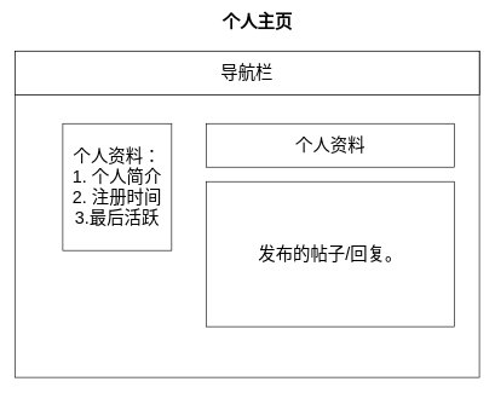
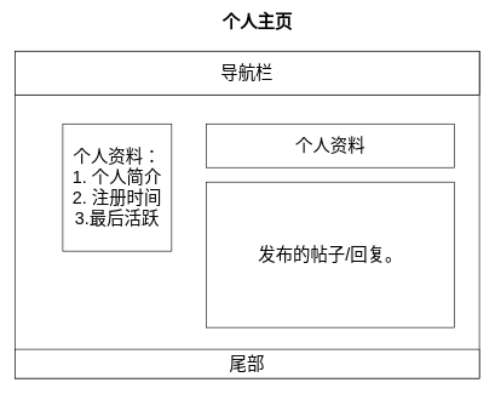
  <mxCell id="0" />
  <mxCell id="1" parent="0" />
  <mxCell id="2" value="" style="rounded=0;whiteSpace=wrap;html=1;" vertex="1" parent="1"><mxGeometry x="20" y="70" width="640" height="450" as="geometry" /></mxCell>
  <mxCell id="3" value="导航栏" style="rounded=0;whiteSpace=wrap;html=1;" vertex="1" parent="1"><mxGeometry x="20" y="70" width="640" height="60" as="geometry" /></mxCell>
+ <mxCell id="4" value="&lt;font style=&quot;font-size: 24px&quot;&gt;尾部&lt;/font&gt;" style="rounded=0;whiteSpace=wrap;html=1;" vertex="1" parent="1"><mxGeometry x="20" y="480" width="640" height="40" as="geometry" /></mxCell>
  <mxCell id="5" value="&lt;b&gt;&lt;font style=&quot;font-size: 24px&quot;&gt;个人主页&lt;/font&gt;&lt;/b&gt;" style="text;html=1;resizable=0;autosize=1;align=center;verticalAlign=middle;points=[];fillColor=none;strokeColor=none;rounded=0;" vertex="1" parent="1"><mxGeometry x="299" y="20" width="110" height="20" as="geometry" /></mxCell>
  <mxCell id="6" value="&lt;font style=&quot;font-size: 24px&quot;&gt;导航栏&lt;/font&gt;" style="rounded=0;whiteSpace=wrap;html=1;" vertex="1" parent="1"><mxGeometry x="20" y="70" width="640" height="60" as="geometry" /></mxCell>
  <mxCell id="7" value="&lt;font style=&quot;font-size: 24px&quot;&gt;个人资料：&lt;br&gt;1. 个人简介&lt;br&gt;2. 注册时间&lt;br&gt;3.最后活跃&lt;/font&gt;" style="rounded=0;whiteSpace=wrap;html=1;" vertex="1" parent="1"><mxGeometry x="86" y="170" width="150" height="175" as="geometry" /></mxCell>
  <mxCell id="8" value="&lt;font style=&quot;font-size: 24px&quot;&gt;个人资料&lt;/font&gt;" style="rounded=0;whiteSpace=wrap;html=1;" vertex="1" parent="1"><mxGeometry x="284" y="170" width="342" height="60" as="geometry" /></mxCell>
  <mxCell id="9" value="&lt;font style=&quot;font-size: 24px&quot;&gt;发布的帖子/回复。&lt;/font&gt;" style="rounded=0;whiteSpace=wrap;html=1;" vertex="1" parent="1"><mxGeometry x="284" y="250" width="342" height="200" as="geometry" /></mxCell>
